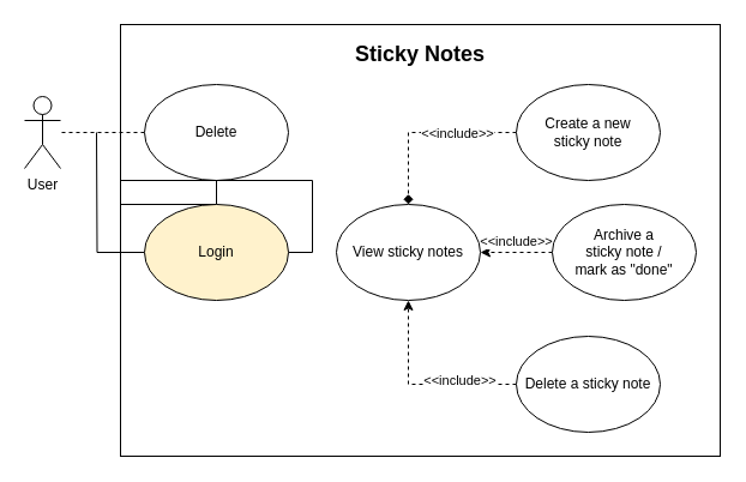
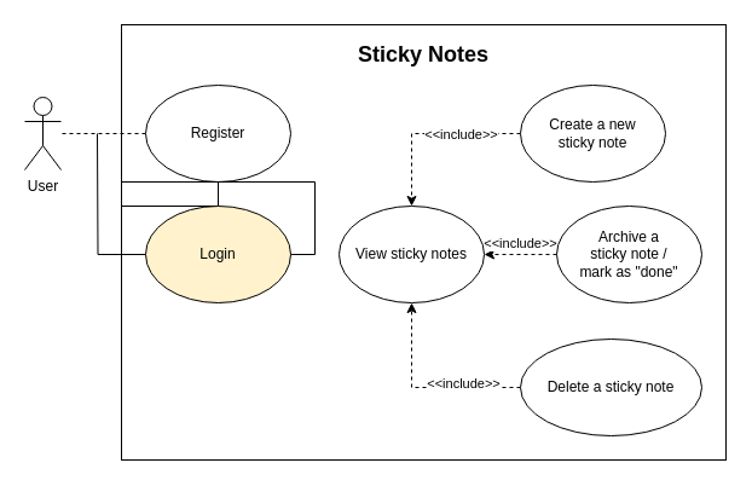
  <mxCell id="0" />
  <mxCell id="1" parent="0" />
  <mxCell id="2" value="" style="rounded=0;whiteSpace=wrap;html=1;" vertex="1" parent="1"><mxGeometry x="100" y="20" width="500" height="360" as="geometry" /></mxCell>
  <mxCell id="3" value="User" style="shape=umlActor;verticalLabelPosition=bottom;verticalAlign=top;html=1;outlineConnect=0;" vertex="1" parent="1"><mxGeometry x="20" y="80" width="30" height="60" as="geometry" /></mxCell>
- <mxCell id="4" style="edgeStyle=orthogonalEdgeStyle;rounded=0;orthogonalLoop=1;jettySize=auto;html=1;exitX=0;exitY=0.5;exitDx=0;exitDy=0;dashed=1;endArrow=diamond;" edge="1" parent="1" source="6" target="19"><mxGeometry relative="1" as="geometry" /></mxCell>
+ <mxCell id="4" style="edgeStyle=orthogonalEdgeStyle;rounded=0;orthogonalLoop=1;jettySize=auto;html=1;exitX=0;exitY=0.5;exitDx=0;exitDy=0;dashed=1;" edge="1" parent="1" source="6" target="19"><mxGeometry relative="1" as="geometry" /></mxCell>
  <mxCell id="5" value="&amp;lt;&amp;lt;include&amp;gt;&amp;gt;" style="edgeLabel;html=1;align=center;verticalAlign=middle;resizable=0;points=[];" vertex="1" connectable="0" parent="4"><mxGeometry x="-0.744" y="1" relative="1" as="geometry"><mxPoint x="-31" y="-1" as="offset" /></mxGeometry></mxCell>
  <mxCell id="6" value="Create a new&lt;div&gt;sticky note&lt;/div&gt;" style="ellipse;whiteSpace=wrap;html=1;" vertex="1" parent="1"><mxGeometry x="430" y="70" width="120" height="80" as="geometry" /></mxCell>
  <mxCell id="7" style="edgeStyle=orthogonalEdgeStyle;rounded=0;orthogonalLoop=1;jettySize=auto;html=1;exitX=0;exitY=0.5;exitDx=0;exitDy=0;dashed=1;" edge="1" parent="1" source="9" target="19"><mxGeometry relative="1" as="geometry" /></mxCell>
  <mxCell id="8" value="&amp;lt;&amp;lt;include&amp;gt;&amp;gt;" style="edgeLabel;html=1;align=center;verticalAlign=middle;resizable=0;points=[];" vertex="1" connectable="0" parent="7"><mxGeometry x="-0.174" y="-2" relative="1" as="geometry"><mxPoint x="-6" y="-8" as="offset" /></mxGeometry></mxCell>
  <mxCell id="9" value="Archive a&lt;div&gt;sticky note&amp;nbsp;&lt;span style=&quot;background-color: initial;&quot;&gt;/&lt;/span&gt;&lt;/div&gt;&lt;div&gt;&lt;span style=&quot;background-color: initial;&quot;&gt;mark as &quot;done&quot;&lt;/span&gt;&lt;/div&gt;" style="ellipse;whiteSpace=wrap;html=1;perimeterSpacing=0;" vertex="1" parent="1"><mxGeometry x="460" y="170" width="120" height="80" as="geometry" /></mxCell>
  <mxCell id="10" style="edgeStyle=orthogonalEdgeStyle;rounded=0;orthogonalLoop=1;jettySize=auto;html=1;exitX=0;exitY=0.5;exitDx=0;exitDy=0;entryX=0.5;entryY=1;entryDx=0;entryDy=0;dashed=1;" edge="1" parent="1" source="12" target="19"><mxGeometry relative="1" as="geometry" /></mxCell>
  <mxCell id="11" value="&amp;lt;&amp;lt;include&amp;gt;&amp;gt;" style="edgeLabel;html=1;align=center;verticalAlign=middle;resizable=0;points=[];" vertex="1" connectable="0" parent="10"><mxGeometry x="-0.399" y="-4" relative="1" as="geometry"><mxPoint as="offset" /></mxGeometry></mxCell>
- <mxCell id="12" value="Delete a sticky note" style="ellipse;whiteSpace=wrap;html=1;" vertex="1" parent="1"><mxGeometry x="430" y="280" width="120" height="80" as="geometry" /></mxCell>
+ <mxCell id="12" value="Delete a sticky note" style="ellipse;whiteSpace=wrap;html=1;" vertex="1" parent="1"><mxGeometry x="430" y="280" width="150" height="80" as="geometry" /></mxCell>
  <mxCell id="13" value="Sticky Notes" style="text;html=1;align=center;verticalAlign=middle;whiteSpace=wrap;rounded=0;fontStyle=1;fontSize=18;" vertex="1" parent="1"><mxGeometry x="100" y="30" width="500" height="30" as="geometry" /></mxCell>
  <mxCell id="14" value="" style="edgeStyle=orthogonalEdgeStyle;rounded=0;orthogonalLoop=1;jettySize=auto;html=1;endArrow=none;endFill=0;dashed=1;" edge="1" parent="1" source="15" target="3"><mxGeometry relative="1" as="geometry" /></mxCell>
- <mxCell id="15" value="Delete" style="ellipse;whiteSpace=wrap;html=1;" vertex="1" parent="1"><mxGeometry x="120" y="70" width="120" height="80" as="geometry" /></mxCell>
+ <mxCell id="15" value="Register" style="ellipse;whiteSpace=wrap;html=1;" vertex="1" parent="1"><mxGeometry x="120" y="70" width="120" height="80" as="geometry" /></mxCell>
  <mxCell id="16" style="edgeStyle=orthogonalEdgeStyle;rounded=0;orthogonalLoop=1;jettySize=auto;html=1;exitX=0;exitY=0.5;exitDx=0;exitDy=0;endArrow=none;endFill=0;" edge="1" parent="1" source="18"><mxGeometry relative="1" as="geometry"><mxPoint x="80" y="110" as="targetPoint" /></mxGeometry></mxCell>
  <mxCell id="17" style="edgeStyle=orthogonalEdgeStyle;rounded=0;orthogonalLoop=1;jettySize=auto;html=1;exitX=1;exitY=0.5;exitDx=0;exitDy=0;endArrow=none;endFill=0;" edge="1" parent="1" source="18" target="15"><mxGeometry relative="1" as="geometry" /></mxCell>
  <mxCell id="18" value="Login" style="ellipse;whiteSpace=wrap;html=1;fillColor=#fff2cc;" vertex="1" parent="1"><mxGeometry x="120" y="170" width="120" height="80" as="geometry" /></mxCell>
  <mxCell id="19" value="&lt;div&gt;View sticky notes&lt;/div&gt;" style="ellipse;whiteSpace=wrap;html=1;" vertex="1" parent="1"><mxGeometry x="280" y="170" width="120" height="80" as="geometry" /></mxCell>
